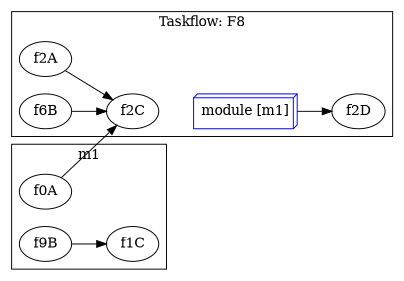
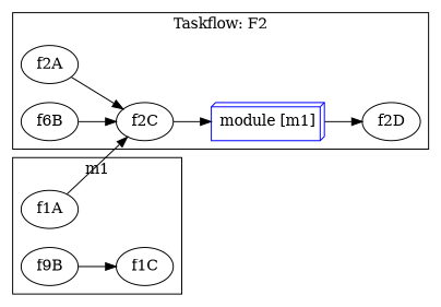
  digraph {
    rankdir=LR
    n1 [label=f2A]
    n2 [label=f2C]
    n3 [color=blue label="module [m1]" shape=box3d]
    n4 [label=f6B]
    n5 [label=f2D]
-   n6 [label=f0A]
+   n6 [label=f1A]
    n7 [label=f1C]
    n8 [label=f9B]
    subgraph cluster_1 {
-     label="Taskflow: F8"
+     label="Taskflow: F2"
      n1
      n2
      n3
      n4
      n5
    }
    subgraph cluster_2 {
      label=m1
      n6
      n7
      n8
    }
    n1 -> n2
+   n2 -> n3
    n3 -> n5
    n4 -> n2
    n6 -> n2
    n8 -> n7
  }
